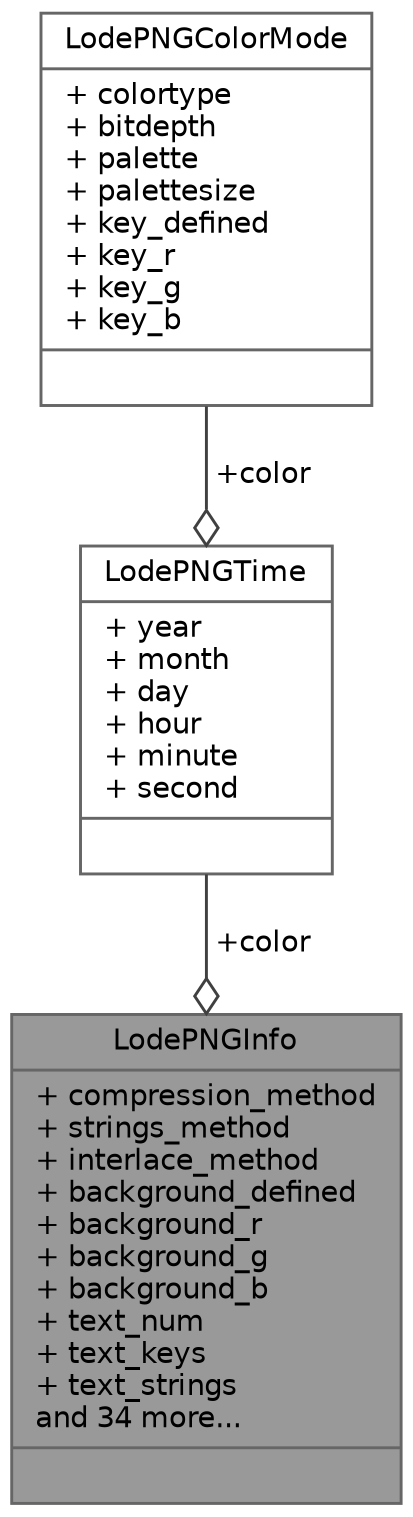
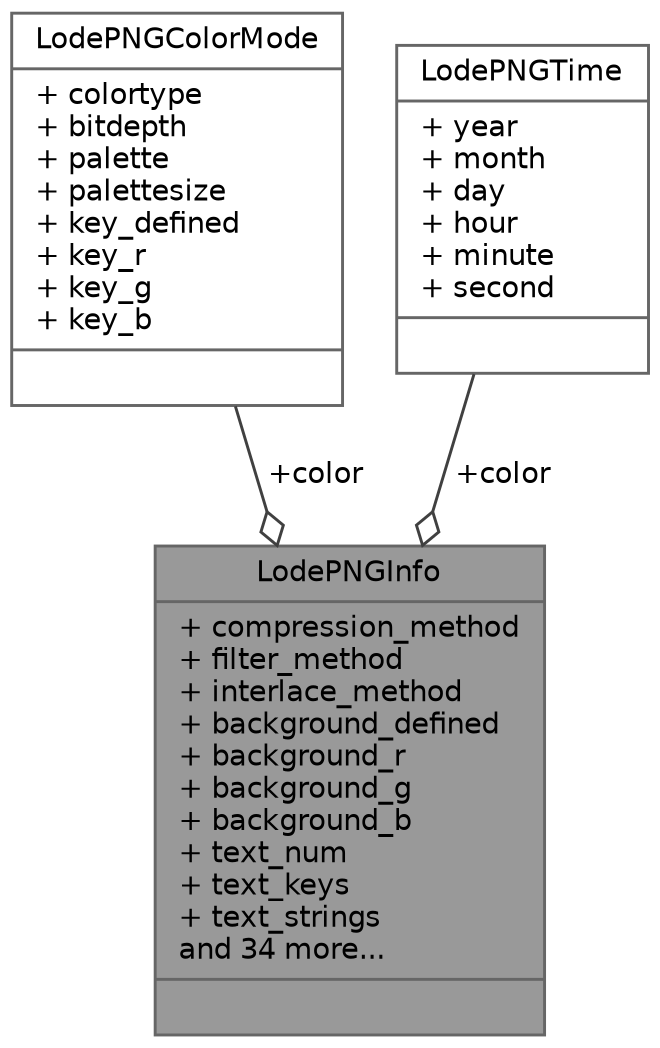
  digraph {
    node [color=gray40 fillcolor=white fontname=Helvetica fontsize=10 shape=record style=filled]
    edge [arrowhead=odiamond color=grey25 fontname=Helvetica fontsize=10 labelfontname=Helvetica labelfontsize=10 style=solid]
-   n1 [fillcolor=grey60 fontcolor=black height=0.2 label="{LodePNGInfo\n|+ compression_method\l+ strings_method\l+ interlace_method\l+ background_defined\l+ background_r\l+ background_g\l+ background_b\l+ text_num\l+ text_keys\l+ text_strings\land 34 more...\l|}" width=0.4]
+   n1 [fillcolor=grey60 fontcolor=black height=0.2 label="{LodePNGInfo\n|+ compression_method\l+ filter_method\l+ interlace_method\l+ background_defined\l+ background_r\l+ background_g\l+ background_b\l+ text_num\l+ text_keys\l+ text_strings\land 34 more...\l|}" width=0.4]
    n2 [height=0.2 label="{LodePNGColorMode\n|+ colortype\l+ bitdepth\l+ palette\l+ palettesize\l+ key_defined\l+ key_r\l+ key_g\l+ key_b\l|}" width=0.4]
    n3 [height=0.2 label="{LodePNGTime\n|+ year\l+ month\l+ day\l+ hour\l+ minute\l+ second\l|}" width=0.4]
-   n2 -> n3 [label=" +color"]
+   n2 -> n1 [label=" +color"]
    n3 -> n1 [label=" +color"]
  }
